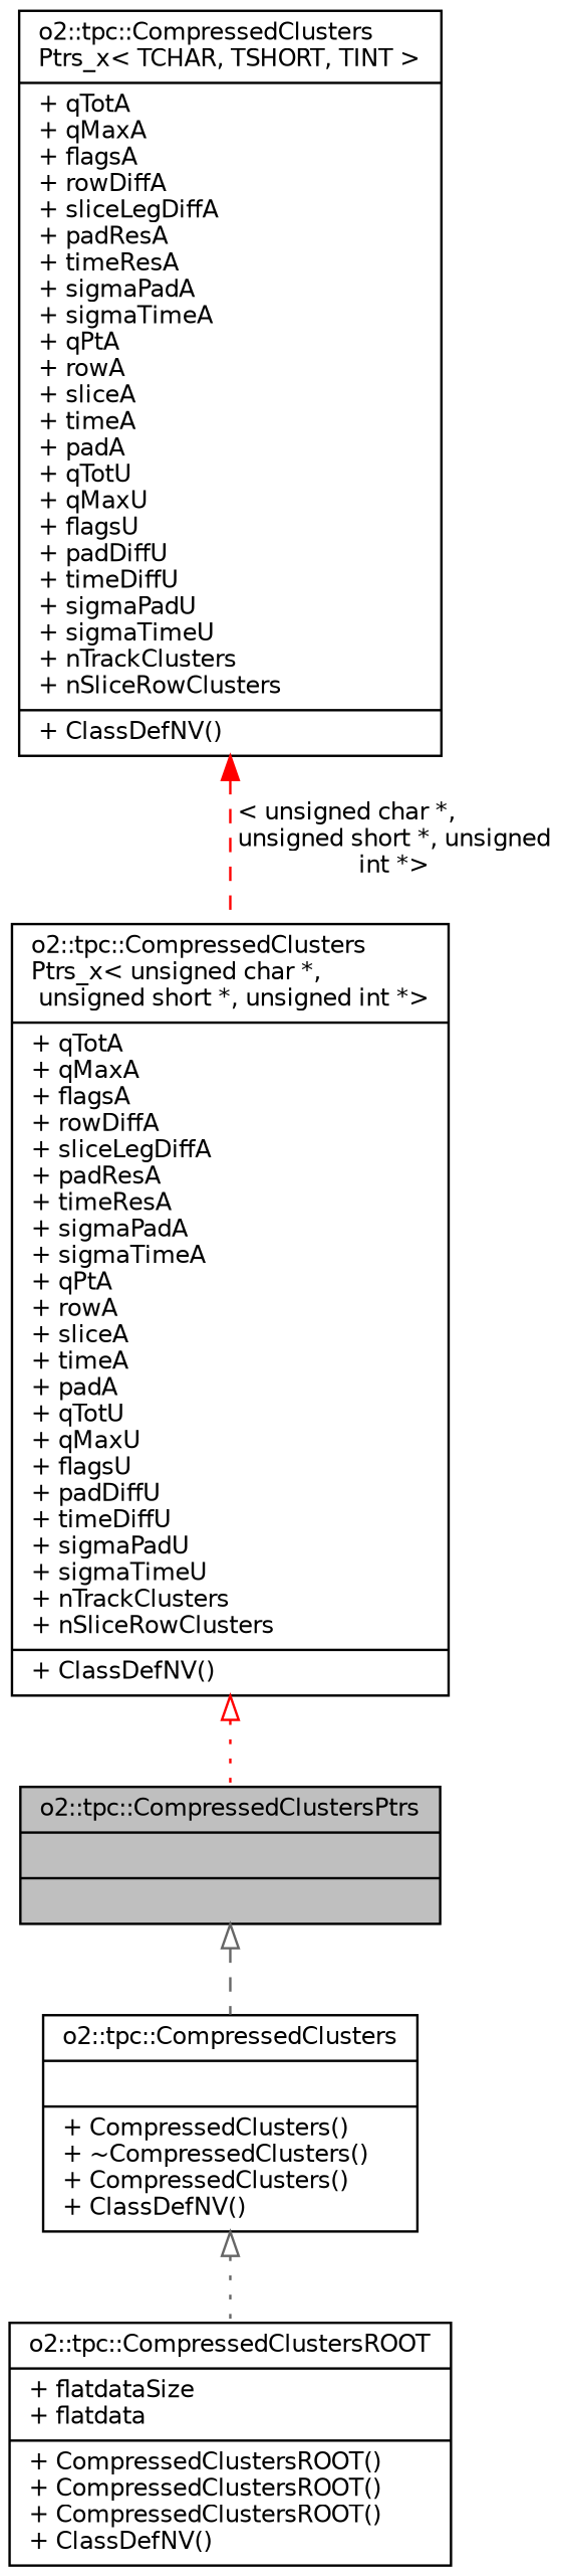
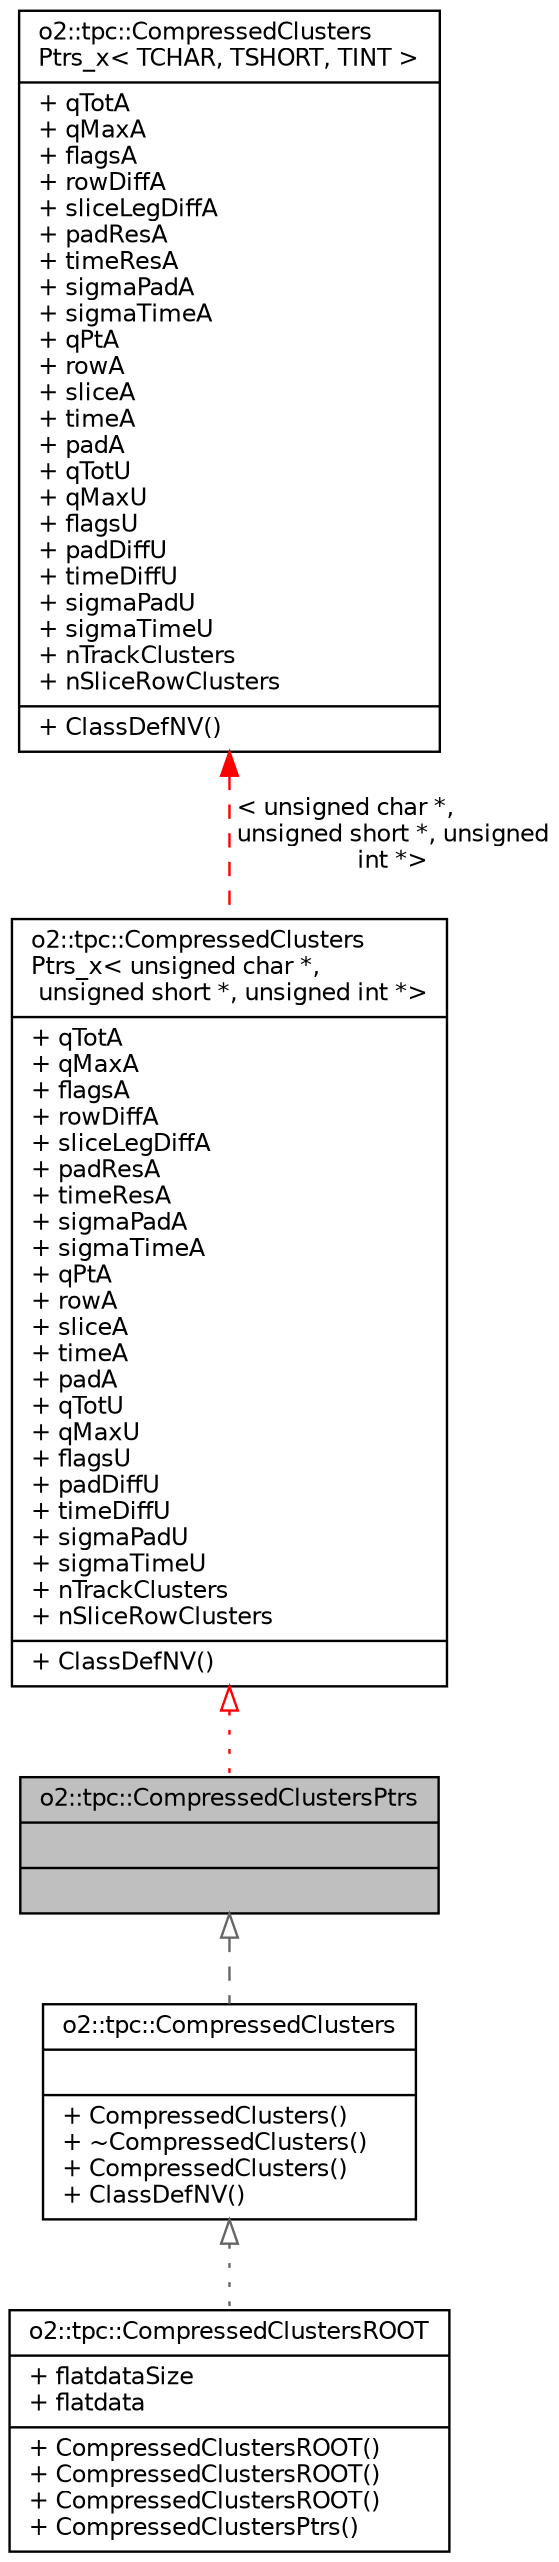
  digraph {
    node [color=black fontname=Helvetica fontsize=10 shape=record]
    edge [arrowtail=onormal color=gray40 dir=back fontname=Helvetica fontsize=10 labelfontname=Helvetica labelfontsize=10 style=dashed]
    n1 [fillcolor=grey75 fontcolor=black height=0.2 label="{o2::tpc::CompressedClustersPtrs\n||}" style=filled width=0.4]
    n2 [height=0.2 label="{o2::tpc::CompressedClusters\n||+ CompressedClusters()\l+ ~CompressedClusters()\l+ CompressedClusters()\l+ ClassDefNV()\l}" width=0.4]
    n3 [height=0.2 label="{o2::tpc::CompressedClusters\lPtrs_x\< unsigned char *,\l unsigned short *, unsigned int *\>\n|+ qTotA\l+ qMaxA\l+ flagsA\l+ rowDiffA\l+ sliceLegDiffA\l+ padResA\l+ timeResA\l+ sigmaPadA\l+ sigmaTimeA\l+ qPtA\l+ rowA\l+ sliceA\l+ timeA\l+ padA\l+ qTotU\l+ qMaxU\l+ flagsU\l+ padDiffU\l+ timeDiffU\l+ sigmaPadU\l+ sigmaTimeU\l+ nTrackClusters\l+ nSliceRowClusters\l|+ ClassDefNV()\l}" width=0.4]
    n4 [height=0.2 label="{o2::tpc::CompressedClusters\lPtrs_x\< TCHAR, TSHORT, TINT \>\n|+ qTotA\l+ qMaxA\l+ flagsA\l+ rowDiffA\l+ sliceLegDiffA\l+ padResA\l+ timeResA\l+ sigmaPadA\l+ sigmaTimeA\l+ qPtA\l+ rowA\l+ sliceA\l+ timeA\l+ padA\l+ qTotU\l+ qMaxU\l+ flagsU\l+ padDiffU\l+ timeDiffU\l+ sigmaPadU\l+ sigmaTimeU\l+ nTrackClusters\l+ nSliceRowClusters\l|+ ClassDefNV()\l}" width=0.4]
-   n5 [height=0.2 label="{o2::tpc::CompressedClustersROOT\n|+ flatdataSize\l+ flatdata\l|+ CompressedClustersROOT()\l+ CompressedClustersROOT()\l+ CompressedClustersROOT()\l+ ClassDefNV()\l}" width=0.4]
+   n5 [height=0.2 label="{o2::tpc::CompressedClustersROOT\n|+ flatdataSize\l+ flatdata\l|+ CompressedClustersROOT()\l+ CompressedClustersROOT()\l+ CompressedClustersROOT()\l+ CompressedClustersPtrs()\l}" width=0.4]
    n1 -> n2
    n2 -> n5 [style=dotted]
    n3 -> n1 [color=red style=dotted]
    n4 -> n3 [color=red label=" \< unsigned char *,\l unsigned short *, unsigned\l int *\>" arrowtail=""]
  }
